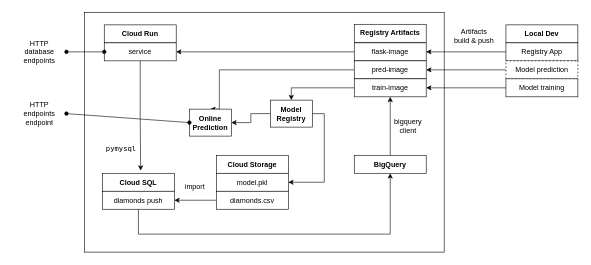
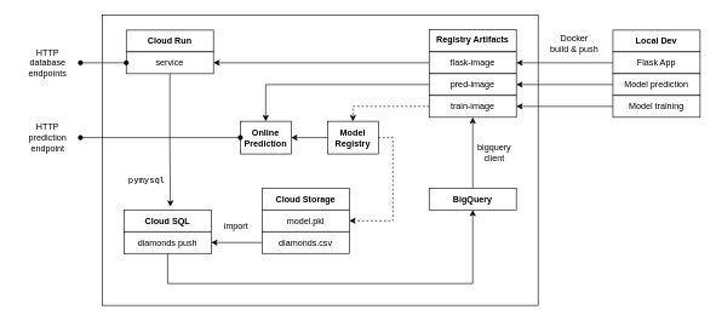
  <mxCell id="0" />
  <mxCell id="1" parent="0" />
  <mxCell id="2" value="" style="rounded=0;whiteSpace=wrap;html=1;" vertex="1" parent="1"><mxGeometry x="140" y="20" width="600" height="400" as="geometry" /></mxCell>
  <mxCell id="3" value="&lt;b&gt;Local Dev&lt;/b&gt;" style="rounded=0;whiteSpace=wrap;html=1;" vertex="1" parent="1"><mxGeometry x="843" y="41" width="120" height="30" as="geometry" /></mxCell>
  <mxCell id="4" style="edgeStyle=orthogonalEdgeStyle;rounded=0;orthogonalLoop=1;jettySize=auto;html=1;exitX=0;exitY=0.5;exitDx=0;exitDy=0;entryX=1;entryY=0.5;entryDx=0;entryDy=0;" edge="1" parent="1" source="5" target="12"><mxGeometry relative="1" as="geometry" /></mxCell>
- <mxCell id="5" value="Registry App" style="rounded=0;whiteSpace=wrap;html=1;" vertex="1" parent="1"><mxGeometry x="843" y="71" width="120" height="30" as="geometry" /></mxCell>
+ <mxCell id="5" value="Flask App" style="rounded=0;whiteSpace=wrap;html=1;" vertex="1" parent="1"><mxGeometry x="843" y="71" width="120" height="30" as="geometry" /></mxCell>
  <mxCell id="6" style="edgeStyle=orthogonalEdgeStyle;rounded=0;orthogonalLoop=1;jettySize=auto;html=1;exitX=0;exitY=0.5;exitDx=0;exitDy=0;entryX=1;entryY=0.5;entryDx=0;entryDy=0;" edge="1" parent="1" source="7" target="14"><mxGeometry relative="1" as="geometry" /></mxCell>
- <mxCell id="7" value="Model prediction" style="rounded=0;whiteSpace=wrap;html=1;dashed=1;" vertex="1" parent="1"><mxGeometry x="843" y="101" width="120" height="30" as="geometry" /></mxCell>
+ <mxCell id="7" value="Model prediction" style="rounded=0;whiteSpace=wrap;html=1;" vertex="1" parent="1"><mxGeometry x="843" y="101" width="120" height="30" as="geometry" /></mxCell>
  <mxCell id="8" style="edgeStyle=orthogonalEdgeStyle;rounded=0;orthogonalLoop=1;jettySize=auto;html=1;exitX=0;exitY=0.5;exitDx=0;exitDy=0;" edge="1" parent="1" source="9" target="17"><mxGeometry relative="1" as="geometry" /></mxCell>
  <mxCell id="9" value="Model training" style="rounded=0;whiteSpace=wrap;html=1;" vertex="1" parent="1"><mxGeometry x="843" y="131" width="120" height="30" as="geometry" /></mxCell>
  <mxCell id="10" value="&lt;b&gt;Registry Artifacts&lt;br&gt;&lt;/b&gt;" style="rounded=0;whiteSpace=wrap;html=1;" vertex="1" parent="1"><mxGeometry x="590" y="40" width="120" height="30" as="geometry" /></mxCell>
  <mxCell id="11" style="edgeStyle=orthogonalEdgeStyle;rounded=0;orthogonalLoop=1;jettySize=auto;html=1;exitX=0;exitY=0.5;exitDx=0;exitDy=0;entryX=1;entryY=0.5;entryDx=0;entryDy=0;" edge="1" parent="1" source="12" target="27"><mxGeometry relative="1" as="geometry" /></mxCell>
  <mxCell id="12" value="flask-image" style="rounded=0;whiteSpace=wrap;html=1;" vertex="1" parent="1"><mxGeometry x="590" y="71" width="120" height="30" as="geometry" /></mxCell>
  <mxCell id="13" style="edgeStyle=orthogonalEdgeStyle;rounded=0;orthogonalLoop=1;jettySize=auto;html=1;exitX=0;exitY=0.5;exitDx=0;exitDy=0;entryX=0.5;entryY=0;entryDx=0;entryDy=0;" edge="1" parent="1" source="14" target="29"><mxGeometry relative="1" as="geometry"><Array as="points"><mxPoint x="365" y="116" /></Array></mxGeometry></mxCell>
  <mxCell id="14" value="pred-image" style="rounded=0;whiteSpace=wrap;html=1;" vertex="1" parent="1"><mxGeometry x="590" y="101" width="120" height="30" as="geometry" /></mxCell>
- <mxCell id="15" style="edgeStyle=orthogonalEdgeStyle;rounded=0;orthogonalLoop=1;jettySize=auto;html=1;exitX=0;exitY=0.5;exitDx=0;exitDy=0;entryX=0.5;entryY=0;entryDx=0;entryDy=0;" edge="1" parent="1" source="17" target="36"><mxGeometry relative="1" as="geometry" /></mxCell>
+ <mxCell id="15" style="edgeStyle=orthogonalEdgeStyle;rounded=0;orthogonalLoop=1;jettySize=auto;html=1;exitX=0;exitY=0.5;exitDx=0;exitDy=0;entryX=0.5;entryY=0;entryDx=0;entryDy=0;dashed=1;" edge="1" parent="1" source="17" target="36"><mxGeometry relative="1" as="geometry" /></mxCell>
  <mxCell id="16" style="edgeStyle=orthogonalEdgeStyle;rounded=0;orthogonalLoop=1;jettySize=auto;html=1;exitX=0.5;exitY=1;exitDx=0;exitDy=0;entryX=0.5;entryY=0;entryDx=0;entryDy=0;endArrow=none;endFill=0;startArrow=classic;startFill=1;" edge="1" parent="1" source="17" target="38"><mxGeometry relative="1" as="geometry" /></mxCell>
  <mxCell id="17" value="train-image" style="rounded=0;whiteSpace=wrap;html=1;" vertex="1" parent="1"><mxGeometry x="590" y="131" width="120" height="30" as="geometry" /></mxCell>
- <mxCell id="18" value="&lt;div&gt;Artifacts&lt;/div&gt;&lt;div&gt;build &amp;amp; push&lt;/div&gt;" style="text;html=1;align=center;verticalAlign=middle;whiteSpace=wrap;rounded=0;" vertex="1" parent="1"><mxGeometry x="745" y="39" width="90" height="40" as="geometry" /></mxCell>
+ <mxCell id="18" value="&lt;div&gt;Docker&lt;/div&gt;&lt;div&gt;build &amp;amp; push&lt;/div&gt;" style="text;html=1;align=center;verticalAlign=middle;whiteSpace=wrap;rounded=0;" vertex="1" parent="1"><mxGeometry x="745" y="39" width="90" height="40" as="geometry" /></mxCell>
  <mxCell id="19" value="&lt;b&gt;Cloud Storage&lt;br&gt;&lt;/b&gt;" style="rounded=0;whiteSpace=wrap;html=1;" vertex="1" parent="1"><mxGeometry x="360" y="258.5" width="120" height="30" as="geometry" /></mxCell>
  <mxCell id="20" value="model.pkl" style="rounded=0;whiteSpace=wrap;html=1;" vertex="1" parent="1"><mxGeometry x="360" y="288.5" width="120" height="30" as="geometry" /></mxCell>
  <mxCell id="21" value="" style="edgeStyle=orthogonalEdgeStyle;rounded=0;orthogonalLoop=1;jettySize=auto;exitX=0;exitY=0.5;exitDx=0;exitDy=0;entryX=1;entryY=0.5;entryDx=0;entryDy=0;html=1;" edge="1" parent="1" source="22" target="24"><mxGeometry relative="1" as="geometry" /></mxCell>
  <mxCell id="22" value="diamonds.csv" style="rounded=0;whiteSpace=wrap;html=1;" vertex="1" parent="1"><mxGeometry x="360" y="318.5" width="120" height="30" as="geometry" /></mxCell>
  <mxCell id="23" value="&lt;b&gt;Cloud SQL&lt;br&gt;&lt;/b&gt;" style="rounded=0;whiteSpace=wrap;html=1;" vertex="1" parent="1"><mxGeometry x="170" y="288.5" width="120" height="30" as="geometry" /></mxCell>
  <mxCell id="24" value="diamonds push" style="rounded=0;whiteSpace=wrap;html=1;" vertex="1" parent="1"><mxGeometry x="170" y="318.5" width="120" height="30" as="geometry" /></mxCell>
  <mxCell id="25" value="&lt;b&gt;Cloud Run&lt;br&gt;&lt;/b&gt;" style="rounded=0;whiteSpace=wrap;html=1;" vertex="1" parent="1"><mxGeometry x="173" y="41" width="120" height="30" as="geometry" /></mxCell>
  <mxCell id="26" style="edgeStyle=orthogonalEdgeStyle;rounded=0;orthogonalLoop=1;jettySize=auto;html=1;exitX=0.5;exitY=1;exitDx=0;exitDy=0;entryX=0.531;entryY=-0.149;entryDx=0;entryDy=0;entryPerimeter=0;" edge="1" parent="1" source="27" target="23"><mxGeometry relative="1" as="geometry"><mxPoint x="260" y="170" as="targetPoint" /></mxGeometry></mxCell>
  <mxCell id="27" value="service" style="rounded=0;whiteSpace=wrap;html=1;" vertex="1" parent="1"><mxGeometry x="173" y="71" width="120" height="30" as="geometry" /></mxCell>
  <mxCell id="28" value="import" style="text;html=1;align=center;verticalAlign=middle;whiteSpace=wrap;rounded=0;" vertex="1" parent="1"><mxGeometry x="296" y="300" width="57" height="21.5" as="geometry" /></mxCell>
- <mxCell id="29" value="&lt;div&gt;&lt;b&gt;Online&lt;/b&gt;&lt;/div&gt;&lt;div&gt;&lt;b&gt;Prediction&lt;/b&gt;&lt;/div&gt;" style="rounded=0;whiteSpace=wrap;html=1;" vertex="1" parent="1"><mxGeometry x="315" y="181.5" width="70" height="45" as="geometry" /></mxCell>
+ <mxCell id="29" value="&lt;div&gt;&lt;b&gt;Online&lt;/b&gt;&lt;/div&gt;&lt;div&gt;&lt;b&gt;Prediction&lt;/b&gt;&lt;/div&gt;" style="rounded=0;whiteSpace=wrap;html=1;" vertex="1" parent="1"><mxGeometry x="330" y="166.5" width="70" height="45" as="geometry" /></mxCell>
  <mxCell id="30" value="&lt;div&gt;HTTP&lt;/div&gt;&lt;div&gt;database &lt;br&gt;&lt;/div&gt;&lt;div&gt;endpoints&lt;br&gt;&lt;/div&gt;" style="text;html=1;align=center;verticalAlign=middle;whiteSpace=wrap;rounded=0;" vertex="1" parent="1"><mxGeometry x="20" y="61" width="90" height="50" as="geometry" /></mxCell>
  <mxCell id="31" style="rounded=0;orthogonalLoop=1;jettySize=auto;html=1;exitX=0;exitY=0.5;exitDx=0;exitDy=0;entryX=1;entryY=0.5;entryDx=0;entryDy=0;endArrow=oval;endFill=1;startArrow=oval;startFill=1;" edge="1" parent="1" source="27" target="30"><mxGeometry relative="1" as="geometry"><mxPoint x="90" y="85.333" as="targetPoint" /></mxGeometry></mxCell>
- <mxCell id="32" value="&lt;div&gt;HTTP&lt;/div&gt;&lt;div&gt;endpoints&lt;br&gt;&lt;/div&gt;&lt;div&gt;endpoint&lt;br&gt;&lt;/div&gt;" style="text;html=1;align=center;verticalAlign=middle;whiteSpace=wrap;rounded=0;" vertex="1" parent="1"><mxGeometry x="20" y="164" width="90" height="50" as="geometry" /></mxCell>
+ <mxCell id="32" value="&lt;div&gt;HTTP&lt;/div&gt;&lt;div&gt;prediction&lt;br&gt;&lt;/div&gt;&lt;div&gt;endpoint&lt;br&gt;&lt;/div&gt;" style="text;html=1;align=center;verticalAlign=middle;whiteSpace=wrap;rounded=0;" vertex="1" parent="1"><mxGeometry x="20" y="164" width="90" height="50" as="geometry" /></mxCell>
  <mxCell id="33" style="rounded=0;orthogonalLoop=1;jettySize=auto;html=1;exitX=0;exitY=0.5;exitDx=0;exitDy=0;entryX=1;entryY=0.5;entryDx=0;entryDy=0;endArrow=oval;endFill=1;startArrow=oval;startFill=1;" edge="1" parent="1" source="29" target="32"><mxGeometry relative="1" as="geometry"><mxPoint x="120" y="100" as="targetPoint" /><mxPoint x="183" y="100" as="sourcePoint" /></mxGeometry></mxCell>
  <mxCell id="34" style="edgeStyle=orthogonalEdgeStyle;rounded=0;orthogonalLoop=1;jettySize=auto;html=1;exitX=0;exitY=0.5;exitDx=0;exitDy=0;entryX=1;entryY=0.5;entryDx=0;entryDy=0;" edge="1" parent="1" source="36" target="29"><mxGeometry relative="1" as="geometry" /></mxCell>
- <mxCell id="35" style="edgeStyle=orthogonalEdgeStyle;rounded=0;orthogonalLoop=1;jettySize=auto;html=1;exitX=1;exitY=0.5;exitDx=0;exitDy=0;entryX=1;entryY=0.5;entryDx=0;entryDy=0;" edge="1" parent="1" source="36" target="20"><mxGeometry relative="1" as="geometry" /></mxCell>
+ <mxCell id="35" style="edgeStyle=orthogonalEdgeStyle;rounded=0;orthogonalLoop=1;jettySize=auto;html=1;exitX=1;exitY=0.5;exitDx=0;exitDy=0;entryX=1;entryY=0.5;entryDx=0;entryDy=0;dashed=1;" edge="1" parent="1" source="36" target="20"><mxGeometry relative="1" as="geometry" /></mxCell>
  <mxCell id="36" value="&lt;div&gt;&lt;b&gt;Model&lt;/b&gt;&lt;/div&gt;&lt;div&gt;&lt;b&gt;Registry&lt;br&gt;&lt;/b&gt;&lt;/div&gt;" style="rounded=0;whiteSpace=wrap;html=1;" vertex="1" parent="1"><mxGeometry x="450" y="166.5" width="70" height="45" as="geometry" /></mxCell>
  <mxCell id="37" style="edgeStyle=orthogonalEdgeStyle;rounded=0;orthogonalLoop=1;jettySize=auto;html=1;exitX=0.5;exitY=1;exitDx=0;exitDy=0;entryX=0.5;entryY=1;entryDx=0;entryDy=0;startArrow=classic;startFill=1;endArrow=none;endFill=0;" edge="1" parent="1" source="38" target="24"><mxGeometry relative="1" as="geometry"><Array as="points"><mxPoint x="650" y="390" /><mxPoint x="230" y="390" /></Array></mxGeometry></mxCell>
  <mxCell id="38" value="&lt;b&gt;BigQuery&lt;/b&gt;" style="rounded=0;whiteSpace=wrap;html=1;" vertex="1" parent="1"><mxGeometry x="590" y="258.5" width="120" height="30" as="geometry" /></mxCell>
  <mxCell id="39" value="&lt;pre dir=&quot;ltr&quot; data-region-tag=&quot;cloud_sql_mysql_sqlalchemy_connect_tcp&quot; data-git-revision=&quot;HEAD&quot; data-github-path=&quot;GoogleCloudPlatform/python-docs-samples/cloud-sql/mysql/sqlalchemy/connect_tcp.py&quot; data-github-includecode-link=&quot;https://github.com/GoogleCloudPlatform/python-docs-samples/blob/HEAD/cloud-sql/mysql/sqlalchemy/connect_tcp.py&quot; data-code-snippet=&quot;true&quot; class=&quot;lang-py&quot;&gt;&lt;code dir=&quot;ltr&quot;&gt;&lt;span class=&quot;com&quot;&gt;pymysql&lt;/span&gt;&lt;/code&gt;&lt;/pre&gt;" style="text;html=1;align=center;verticalAlign=middle;whiteSpace=wrap;rounded=0;" vertex="1" parent="1"><mxGeometry x="173" y="237" width="57" height="21.5" as="geometry" /></mxCell>
  <mxCell id="40" value="&lt;div align=&quot;center&quot;&gt;bigquery&lt;/div&gt;&lt;div align=&quot;center&quot;&gt;client&lt;br&gt;&lt;/div&gt;" style="text;whiteSpace=wrap;html=1;align=center;" vertex="1" parent="1"><mxGeometry x="640" y="189" width="80" height="40" as="geometry" /></mxCell>
